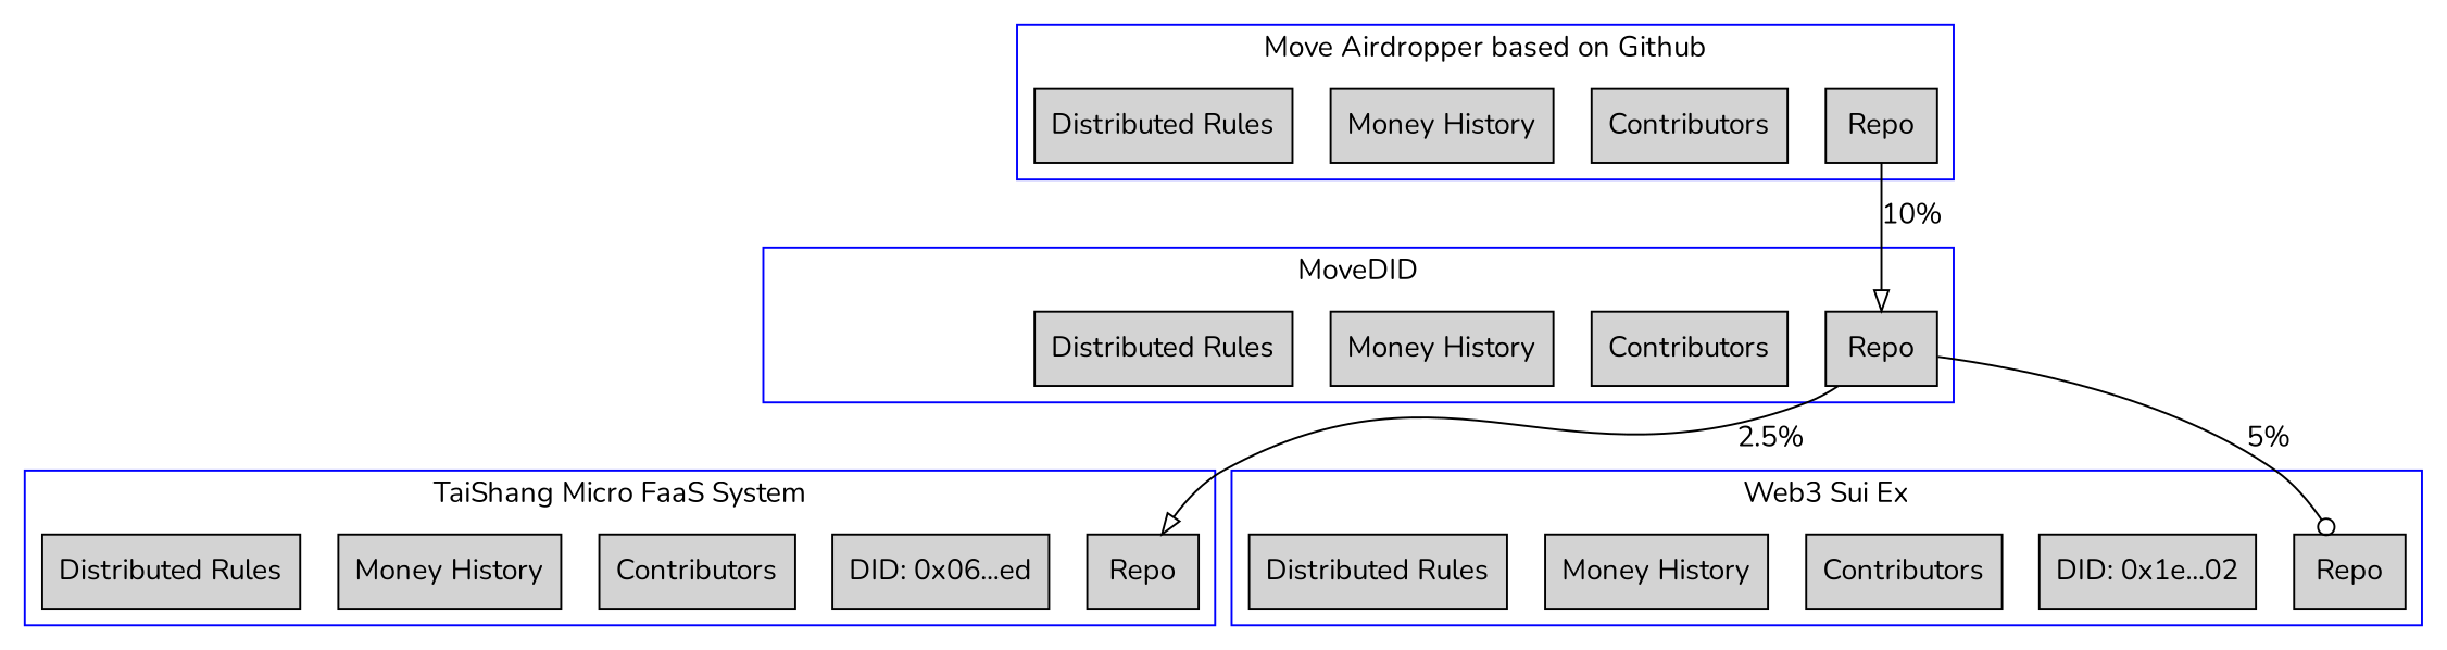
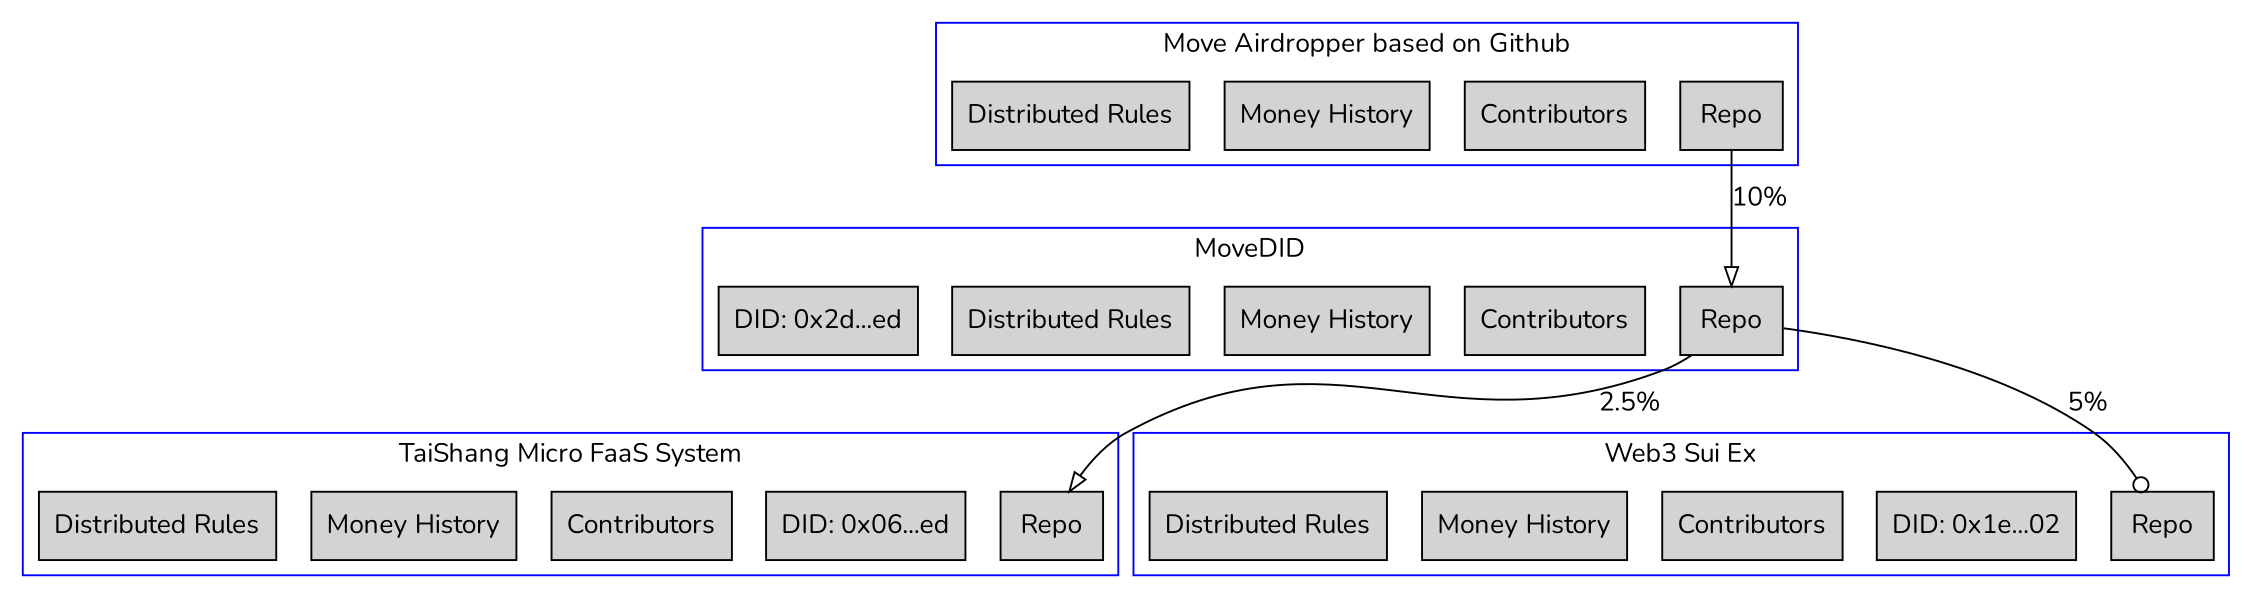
  digraph {
    fontname=Nunito
    node [fontname=Nunito shape=polygon sides=4 style=filled]
    edge [arrowhead=onormal fontname=Nunito]
    n1 [label=Repo]
    n2 [label=Contributors]
    n3 [label="Money History"]
    n4 [label="Distributed Rules"]
+   n5 [label="DID: 0x2d...ed"]
    n6 [label=Repo]
    n7 [label="DID: 0x06...ed"]
    n8 [label=Contributors]
    n9 [label="Money History"]
    n10 [label="Distributed Rules"]
    n11 [label=Repo]
    n12 [label="DID: 0x1e...02"]
    n13 [label=Contributors]
    n14 [label="Money History"]
    n15 [label="Distributed Rules"]
    n16 [label=Repo]
    n17 [label=Contributors]
    n18 [label="Money History"]
    n19 [label="Distributed Rules"]
    subgraph cluster_1 {
      color=blue
      label=MoveDID
      n1
      n2
      n3
      n4
+     n5
    }
    subgraph cluster_2 {
      color=blue
      label="TaiShang Micro FaaS System"
      n6
      n7
      n8
      n9
      n10
    }
    subgraph cluster_3 {
      color=blue
      label="Web3 Sui Ex"
      n11
      n12
      n13
      n14
      n15
    }
    subgraph cluster_4 {
      color=blue
      label="Move Airdropper based on Github"
      n16
      n17
      n18
      n19
    }
    n1 -> n6 [label="2.5%"]
    n1 -> n11 [arrowhead=odot label="5%"]
    n16 -> n1 [label="10%"]
  }
